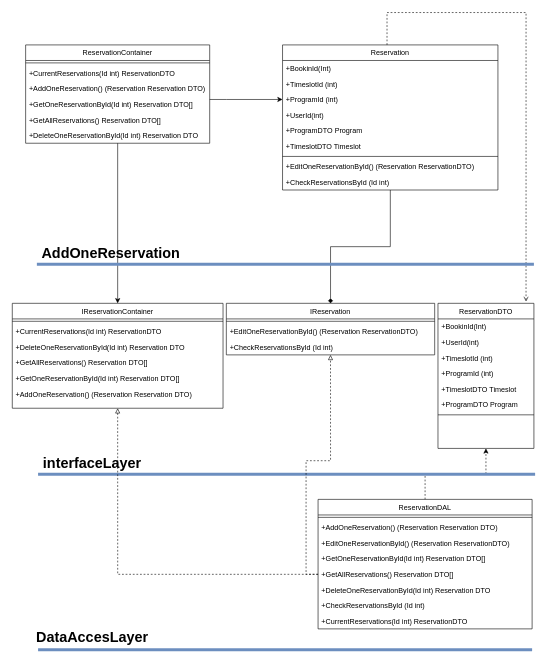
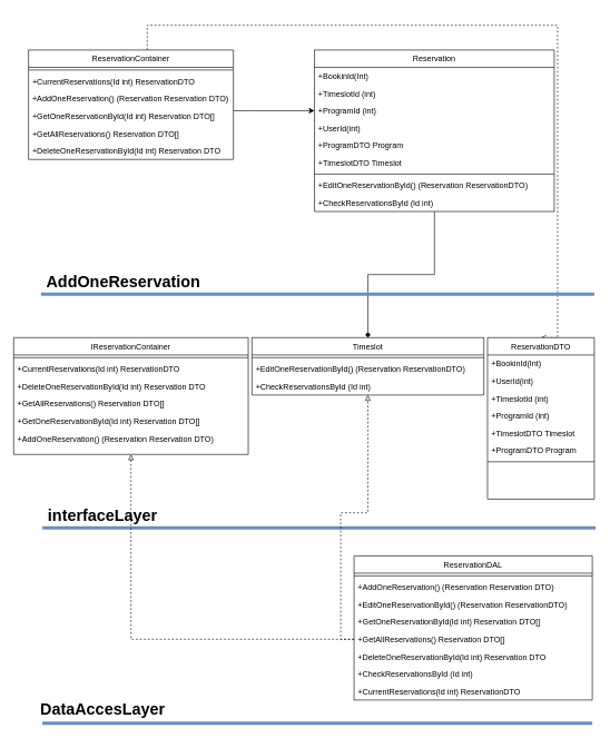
  <mxCell id="0" />
  <mxCell id="1" parent="0" />
  <mxCell id="2" style="edgeStyle=orthogonalEdgeStyle;rounded=0;orthogonalLoop=1;jettySize=auto;html=1;endArrow=diamond;" parent="1" source="4" target="47" edge="1"><mxGeometry relative="1" as="geometry" /></mxCell>
- <mxCell id="3" style="edgeStyle=orthogonalEdgeStyle;rounded=0;orthogonalLoop=1;jettySize=auto;html=1;entryX=0.918;entryY=-0.012;entryDx=0;entryDy=0;entryPerimeter=0;dashed=1;endArrow=open;endFill=0;" parent="1" source="4" target="23" edge="1"><mxGeometry relative="1" as="geometry"><Array as="points"><mxPoint x="645" y="20" /><mxPoint x="877" y="20" /></Array></mxGeometry></mxCell>
  <mxCell id="4" value="Reservation" style="swimlane;fontStyle=0;align=center;verticalAlign=top;childLayout=stackLayout;horizontal=1;startSize=26;horizontalStack=0;resizeParent=1;resizeLast=0;collapsible=1;marginBottom=0;rounded=0;shadow=0;strokeWidth=1;" parent="1" vertex="1"><mxGeometry x="470.75" y="74" width="359.25" height="242" as="geometry"><mxRectangle x="130" y="380" width="160" height="26" as="alternateBounds" /></mxGeometry></mxCell>
  <mxCell id="5" value="+BookinId(Int)" style="text;align=left;verticalAlign=top;spacingLeft=4;spacingRight=4;overflow=hidden;rotatable=0;points=[[0,0.5],[1,0.5]];portConstraint=eastwest;rounded=0;shadow=0;html=0;" vertex="1" parent="4"><mxGeometry y="26" width="359.25" height="26" as="geometry" /></mxCell>
  <mxCell id="6" value="+TimeslotId (int)" style="text;align=left;verticalAlign=top;spacingLeft=4;spacingRight=4;overflow=hidden;rotatable=0;points=[[0,0.5],[1,0.5]];portConstraint=eastwest;rounded=0;shadow=0;html=0;" vertex="1" parent="4"><mxGeometry y="52" width="359.25" height="26" as="geometry" /></mxCell>
  <mxCell id="7" value="+ProgramId (int)" style="text;align=left;verticalAlign=top;spacingLeft=4;spacingRight=4;overflow=hidden;rotatable=0;points=[[0,0.5],[1,0.5]];portConstraint=eastwest;rounded=0;shadow=0;html=0;" vertex="1" parent="4"><mxGeometry y="78" width="359.25" height="26" as="geometry" /></mxCell>
  <mxCell id="8" value="+UserId(int)" style="text;align=left;verticalAlign=top;spacingLeft=4;spacingRight=4;overflow=hidden;rotatable=0;points=[[0,0.5],[1,0.5]];portConstraint=eastwest;rounded=0;shadow=0;html=0;" vertex="1" parent="4"><mxGeometry y="104" width="359.25" height="26" as="geometry" /></mxCell>
  <mxCell id="9" value="+ProgramDTO Program" style="text;align=left;verticalAlign=top;spacingLeft=4;spacingRight=4;overflow=hidden;rotatable=0;points=[[0,0.5],[1,0.5]];portConstraint=eastwest;rounded=0;shadow=0;html=0;" vertex="1" parent="4"><mxGeometry y="130" width="359.25" height="26" as="geometry" /></mxCell>
  <mxCell id="10" value="+TimeslotDTO Timeslot" style="text;align=left;verticalAlign=top;spacingLeft=4;spacingRight=4;overflow=hidden;rotatable=0;points=[[0,0.5],[1,0.5]];portConstraint=eastwest;rounded=0;shadow=0;html=0;" vertex="1" parent="4"><mxGeometry y="156" width="359.25" height="26" as="geometry" /></mxCell>
  <mxCell id="11" value="" style="line;html=1;strokeWidth=1;align=left;verticalAlign=middle;spacingTop=-1;spacingLeft=3;spacingRight=3;rotatable=0;labelPosition=right;points=[];portConstraint=eastwest;" vertex="1" parent="4"><mxGeometry y="182" width="359.25" height="8" as="geometry" /></mxCell>
  <mxCell id="12" value="+EditOneReservationById() (Reservation ReservationDTO)" style="text;align=left;verticalAlign=top;spacingLeft=4;spacingRight=4;overflow=hidden;rotatable=0;points=[[0,0.5],[1,0.5]];portConstraint=eastwest;rounded=0;shadow=0;html=0;" vertex="1" parent="4"><mxGeometry y="190" width="359.25" height="26" as="geometry" /></mxCell>
  <mxCell id="13" value="+CheckReservationsById (Id int)" style="text;align=left;verticalAlign=top;spacingLeft=4;spacingRight=4;overflow=hidden;rotatable=0;points=[[0,0.5],[1,0.5]];portConstraint=eastwest;rounded=0;shadow=0;html=0;" vertex="1" parent="4"><mxGeometry y="216" width="359.25" height="26" as="geometry" /></mxCell>
- <mxCell id="14" style="edgeStyle=orthogonalEdgeStyle;rounded=0;orthogonalLoop=1;jettySize=auto;html=1;entryX=0.5;entryY=0;entryDx=0;entryDy=0;" parent="1" source="16" target="51" edge="1"><mxGeometry relative="1" as="geometry" /></mxCell>
+ <mxCell id="15" style="edgeStyle=orthogonalEdgeStyle;rounded=0;orthogonalLoop=1;jettySize=auto;html=1;entryX=0.5;entryY=0;entryDx=0;entryDy=0;dashed=1;endArrow=open;endFill=0;" parent="1" source="16" target="23" edge="1"><mxGeometry relative="1" as="geometry"><Array as="points"><mxPoint x="220" y="37" /><mxPoint x="835" y="37" /><mxPoint x="835" y="505" /></Array></mxGeometry></mxCell>
  <mxCell id="16" value="ReservationContainer" style="swimlane;fontStyle=0;align=center;verticalAlign=top;childLayout=stackLayout;horizontal=1;startSize=26;horizontalStack=0;resizeParent=1;resizeLast=0;collapsible=1;marginBottom=0;rounded=0;shadow=0;strokeWidth=1;" parent="1" vertex="1"><mxGeometry x="42.25" y="74" width="307" height="164" as="geometry"><mxRectangle x="130" y="380" width="160" height="26" as="alternateBounds" /></mxGeometry></mxCell>
  <mxCell id="17" value="" style="line;html=1;strokeWidth=1;align=left;verticalAlign=middle;spacingTop=-1;spacingLeft=3;spacingRight=3;rotatable=0;labelPosition=right;points=[];portConstraint=eastwest;" vertex="1" parent="16"><mxGeometry y="26" width="307" height="8" as="geometry" /></mxCell>
  <mxCell id="18" value="+CurrentReservations(Id int) ReservationDTO" style="text;align=left;verticalAlign=top;spacingLeft=4;spacingRight=4;overflow=hidden;rotatable=0;points=[[0,0.5],[1,0.5]];portConstraint=eastwest;rounded=0;shadow=0;html=0;" vertex="1" parent="16"><mxGeometry y="34" width="307" height="26" as="geometry" /></mxCell>
  <mxCell id="19" value="+AddOneReservation() (Reservation Reservation DTO)" style="text;align=left;verticalAlign=top;spacingLeft=4;spacingRight=4;overflow=hidden;rotatable=0;points=[[0,0.5],[1,0.5]];portConstraint=eastwest;rounded=0;shadow=0;html=0;" vertex="1" parent="16"><mxGeometry y="60" width="307" height="26" as="geometry" /></mxCell>
  <mxCell id="20" value="+GetOneReservationById(Id int) Reservation DTO[]" style="text;align=left;verticalAlign=top;spacingLeft=4;spacingRight=4;overflow=hidden;rotatable=0;points=[[0,0.5],[1,0.5]];portConstraint=eastwest;rounded=0;shadow=0;html=0;" vertex="1" parent="16"><mxGeometry y="86" width="307" height="26" as="geometry" /></mxCell>
  <mxCell id="21" value="+GetAllReservations() Reservation DTO[]" style="text;align=left;verticalAlign=top;spacingLeft=4;spacingRight=4;overflow=hidden;rotatable=0;points=[[0,0.5],[1,0.5]];portConstraint=eastwest;rounded=0;shadow=0;html=0;" vertex="1" parent="16"><mxGeometry y="112" width="307" height="26" as="geometry" /></mxCell>
  <mxCell id="22" value="+DeleteOneReservationById(Id int) Reservation DTO" style="text;align=left;verticalAlign=top;spacingLeft=4;spacingRight=4;overflow=hidden;rotatable=0;points=[[0,0.5],[1,0.5]];portConstraint=eastwest;rounded=0;shadow=0;html=0;" vertex="1" parent="16"><mxGeometry y="138" width="307" height="26" as="geometry" /></mxCell>
  <mxCell id="23" value="ReservationDTO" style="swimlane;fontStyle=0;align=center;verticalAlign=top;childLayout=stackLayout;horizontal=1;startSize=26;horizontalStack=0;resizeParent=1;resizeLast=0;collapsible=1;marginBottom=0;rounded=0;shadow=0;strokeWidth=1;" parent="1" vertex="1"><mxGeometry x="730" y="505" width="160" height="242" as="geometry"><mxRectangle x="130" y="380" width="160" height="26" as="alternateBounds" /></mxGeometry></mxCell>
  <mxCell id="24" value="+BookinId(Int)" style="text;align=left;verticalAlign=top;spacingLeft=4;spacingRight=4;overflow=hidden;rotatable=0;points=[[0,0.5],[1,0.5]];portConstraint=eastwest;rounded=0;shadow=0;html=0;" parent="23" vertex="1"><mxGeometry y="26" width="160" height="26" as="geometry" /></mxCell>
  <mxCell id="25" value="+UserId(int)" style="text;align=left;verticalAlign=top;spacingLeft=4;spacingRight=4;overflow=hidden;rotatable=0;points=[[0,0.5],[1,0.5]];portConstraint=eastwest;rounded=0;shadow=0;html=0;" parent="23" vertex="1"><mxGeometry y="52" width="160" height="26" as="geometry" /></mxCell>
  <mxCell id="26" value="+TimeslotId (int)" style="text;align=left;verticalAlign=top;spacingLeft=4;spacingRight=4;overflow=hidden;rotatable=0;points=[[0,0.5],[1,0.5]];portConstraint=eastwest;rounded=0;shadow=0;html=0;" parent="23" vertex="1"><mxGeometry y="78" width="160" height="26" as="geometry" /></mxCell>
  <mxCell id="27" value="+ProgramId (int)" style="text;align=left;verticalAlign=top;spacingLeft=4;spacingRight=4;overflow=hidden;rotatable=0;points=[[0,0.5],[1,0.5]];portConstraint=eastwest;rounded=0;shadow=0;html=0;" parent="23" vertex="1"><mxGeometry y="104" width="160" height="26" as="geometry" /></mxCell>
  <mxCell id="28" value="+TimeslotDTO Timeslot" style="text;align=left;verticalAlign=top;spacingLeft=4;spacingRight=4;overflow=hidden;rotatable=0;points=[[0,0.5],[1,0.5]];portConstraint=eastwest;rounded=0;shadow=0;html=0;" parent="23" vertex="1"><mxGeometry y="130" width="160" height="26" as="geometry" /></mxCell>
  <mxCell id="29" value="+ProgramDTO Program" style="text;align=left;verticalAlign=top;spacingLeft=4;spacingRight=4;overflow=hidden;rotatable=0;points=[[0,0.5],[1,0.5]];portConstraint=eastwest;rounded=0;shadow=0;html=0;" parent="23" vertex="1"><mxGeometry y="156" width="160" height="26" as="geometry" /></mxCell>
  <mxCell id="30" value="" style="line;html=1;strokeWidth=1;align=left;verticalAlign=middle;spacingTop=-1;spacingLeft=3;spacingRight=3;rotatable=0;labelPosition=right;points=[];portConstraint=eastwest;" parent="23" vertex="1"><mxGeometry y="182" width="160" height="8" as="geometry" /></mxCell>
- <mxCell id="31" style="edgeStyle=orthogonalEdgeStyle;rounded=0;orthogonalLoop=1;jettySize=auto;html=1;entryX=0.5;entryY=1;entryDx=0;entryDy=0;dashed=1;" parent="1" source="32" target="23" edge="1"><mxGeometry relative="1" as="geometry" /></mxCell>
  <mxCell id="32" value="ReservationDAL" style="swimlane;fontStyle=0;align=center;verticalAlign=top;childLayout=stackLayout;horizontal=1;startSize=26;horizontalStack=0;resizeParent=1;resizeLast=0;collapsible=1;marginBottom=0;rounded=0;shadow=0;strokeWidth=1;" parent="1" vertex="1"><mxGeometry x="530" y="832" width="357" height="216" as="geometry"><mxRectangle x="130" y="380" width="160" height="26" as="alternateBounds" /></mxGeometry></mxCell>
  <mxCell id="33" value="" style="line;html=1;strokeWidth=1;align=left;verticalAlign=middle;spacingTop=-1;spacingLeft=3;spacingRight=3;rotatable=0;labelPosition=right;points=[];portConstraint=eastwest;" parent="32" vertex="1"><mxGeometry y="26" width="357" height="8" as="geometry" /></mxCell>
  <mxCell id="34" value="+AddOneReservation() (Reservation Reservation DTO)" style="text;align=left;verticalAlign=top;spacingLeft=4;spacingRight=4;overflow=hidden;rotatable=0;points=[[0,0.5],[1,0.5]];portConstraint=eastwest;rounded=0;shadow=0;html=0;" parent="32" vertex="1"><mxGeometry y="34" width="357" height="26" as="geometry" /></mxCell>
  <mxCell id="35" value="+EditOneReservationById() (Reservation ReservationDTO)" style="text;align=left;verticalAlign=top;spacingLeft=4;spacingRight=4;overflow=hidden;rotatable=0;points=[[0,0.5],[1,0.5]];portConstraint=eastwest;rounded=0;shadow=0;html=0;" vertex="1" parent="32"><mxGeometry y="60" width="357" height="26" as="geometry" /></mxCell>
  <mxCell id="36" value="+GetOneReservationById(Id int) Reservation DTO[]" style="text;align=left;verticalAlign=top;spacingLeft=4;spacingRight=4;overflow=hidden;rotatable=0;points=[[0,0.5],[1,0.5]];portConstraint=eastwest;rounded=0;shadow=0;html=0;" parent="32" vertex="1"><mxGeometry y="86" width="357" height="26" as="geometry" /></mxCell>
  <mxCell id="37" value="+GetAllReservations() Reservation DTO[]" style="text;align=left;verticalAlign=top;spacingLeft=4;spacingRight=4;overflow=hidden;rotatable=0;points=[[0,0.5],[1,0.5]];portConstraint=eastwest;rounded=0;shadow=0;html=0;" parent="32" vertex="1"><mxGeometry y="112" width="357" height="26" as="geometry" /></mxCell>
  <mxCell id="38" value="+DeleteOneReservationById(Id int) Reservation DTO" style="text;align=left;verticalAlign=top;spacingLeft=4;spacingRight=4;overflow=hidden;rotatable=0;points=[[0,0.5],[1,0.5]];portConstraint=eastwest;rounded=0;shadow=0;html=0;" parent="32" vertex="1"><mxGeometry y="138" width="357" height="26" as="geometry" /></mxCell>
  <mxCell id="39" value="+CheckReservationsById (Id int)" style="text;align=left;verticalAlign=top;spacingLeft=4;spacingRight=4;overflow=hidden;rotatable=0;points=[[0,0.5],[1,0.5]];portConstraint=eastwest;rounded=0;shadow=0;html=0;" parent="32" vertex="1"><mxGeometry y="164" width="357" height="26" as="geometry" /></mxCell>
  <mxCell id="40" value="+CurrentReservations(Id int) ReservationDTO" style="text;align=left;verticalAlign=top;spacingLeft=4;spacingRight=4;overflow=hidden;rotatable=0;points=[[0,0.5],[1,0.5]];portConstraint=eastwest;rounded=0;shadow=0;html=0;" parent="32" vertex="1"><mxGeometry y="190" width="357" height="26" as="geometry" /></mxCell>
  <mxCell id="41" value="" style="endArrow=none;html=1;rounded=0;fillColor=#dae8fc;strokeColor=#6c8ebf;strokeWidth=5;" parent="1" edge="1"><mxGeometry width="50" height="50" relative="1" as="geometry"><mxPoint x="61" y="440" as="sourcePoint" /><mxPoint y="440" as="targetPoint" x="890" /></mxGeometry></mxCell>
  <mxCell id="42" value="" style="endArrow=none;html=1;rounded=0;fillColor=#dae8fc;strokeColor=#6c8ebf;strokeWidth=5;" parent="1" edge="1"><mxGeometry width="50" height="50" relative="1" as="geometry"><mxPoint x="63" y="790" as="sourcePoint" /><mxPoint x="892" y="790" as="targetPoint" /></mxGeometry></mxCell>
  <mxCell id="43" value="&lt;b&gt;&lt;font style=&quot;font-size: 24px&quot;&gt;interfaceLayer&lt;/font&gt;&lt;/b&gt;" style="text;html=1;strokeColor=none;fillColor=none;align=center;verticalAlign=middle;whiteSpace=wrap;rounded=0;" parent="1" vertex="1"><mxGeometry x="61" y="758" width="185" height="30" as="geometry" /></mxCell>
  <mxCell id="44" value="&lt;b&gt;&lt;font style=&quot;font-size: 24px&quot;&gt;DataAccesLayer&lt;/font&gt;&lt;/b&gt;" style="text;html=1;strokeColor=none;fillColor=none;align=center;verticalAlign=middle;whiteSpace=wrap;rounded=0;" parent="1" vertex="1"><mxGeometry x="61" y="1048" width="185" height="30" as="geometry" /></mxCell>
  <mxCell id="45" value="" style="endArrow=none;html=1;rounded=0;fontSize=24;fillColor=#dae8fc;strokeColor=#6c8ebf;strokeWidth=5;" parent="1" edge="1"><mxGeometry width="50" height="50" relative="1" as="geometry"><mxPoint x="63" y="1083" as="sourcePoint" /><mxPoint x="887" y="1083" as="targetPoint" /></mxGeometry></mxCell>
  <mxCell id="46" value="&lt;b&gt;&lt;font style=&quot;font-size: 24px&quot;&gt;AddOneReservation&lt;/font&gt;&lt;/b&gt;" style="text;html=1;strokeColor=none;fillColor=none;align=center;verticalAlign=middle;whiteSpace=wrap;rounded=0;" parent="1" vertex="1"><mxGeometry x="92" y="407" width="185" height="30" as="geometry" /></mxCell>
- <mxCell id="47" value="IReservation" style="swimlane;fontStyle=0;align=center;verticalAlign=top;childLayout=stackLayout;horizontal=1;startSize=26;horizontalStack=0;resizeParent=1;resizeLast=0;collapsible=1;marginBottom=0;rounded=0;shadow=0;strokeWidth=1;" parent="1" vertex="1"><mxGeometry x="377" y="505" width="347.5" height="86" as="geometry"><mxRectangle x="130" y="380" width="160" height="26" as="alternateBounds" /></mxGeometry></mxCell>
+ <mxCell id="47" value="Timeslot" style="swimlane;fontStyle=0;align=center;verticalAlign=top;childLayout=stackLayout;horizontal=1;startSize=26;horizontalStack=0;resizeParent=1;resizeLast=0;collapsible=1;marginBottom=0;rounded=0;shadow=0;strokeWidth=1;" parent="1" vertex="1"><mxGeometry x="377" y="505" width="347.5" height="86" as="geometry"><mxRectangle x="130" y="380" width="160" height="26" as="alternateBounds" /></mxGeometry></mxCell>
  <mxCell id="48" value="" style="line;html=1;strokeWidth=1;align=left;verticalAlign=middle;spacingTop=-1;spacingLeft=3;spacingRight=3;rotatable=0;labelPosition=right;points=[];portConstraint=eastwest;" parent="47" vertex="1"><mxGeometry y="26" width="347.5" height="8" as="geometry" /></mxCell>
  <mxCell id="49" value="+EditOneReservationById() (Reservation ReservationDTO)" style="text;align=left;verticalAlign=top;spacingLeft=4;spacingRight=4;overflow=hidden;rotatable=0;points=[[0,0.5],[1,0.5]];portConstraint=eastwest;rounded=0;shadow=0;html=0;" vertex="1" parent="47"><mxGeometry y="34" width="347.5" height="26" as="geometry" /></mxCell>
  <mxCell id="50" value="+CheckReservationsById (Id int)" style="text;align=left;verticalAlign=top;spacingLeft=4;spacingRight=4;overflow=hidden;rotatable=0;points=[[0,0.5],[1,0.5]];portConstraint=eastwest;rounded=0;shadow=0;html=0;" vertex="1" parent="47"><mxGeometry y="60" width="347.5" height="26" as="geometry" /></mxCell>
  <mxCell id="51" value="IReservationContainer" style="swimlane;fontStyle=0;align=center;verticalAlign=top;childLayout=stackLayout;horizontal=1;startSize=26;horizontalStack=0;resizeParent=1;resizeLast=0;collapsible=1;marginBottom=0;rounded=0;shadow=0;strokeWidth=1;" parent="1" vertex="1"><mxGeometry x="20" y="505" width="351.5" height="175" as="geometry"><mxRectangle x="130" y="380" width="160" height="26" as="alternateBounds" /></mxGeometry></mxCell>
  <mxCell id="52" value="" style="line;html=1;strokeWidth=1;align=left;verticalAlign=middle;spacingTop=-1;spacingLeft=3;spacingRight=3;rotatable=0;labelPosition=right;points=[];portConstraint=eastwest;" vertex="1" parent="51"><mxGeometry y="26" width="351.5" height="8" as="geometry" /></mxCell>
  <mxCell id="53" value="+CurrentReservations(Id int) ReservationDTO" style="text;align=left;verticalAlign=top;spacingLeft=4;spacingRight=4;overflow=hidden;rotatable=0;points=[[0,0.5],[1,0.5]];portConstraint=eastwest;rounded=0;shadow=0;html=0;" vertex="1" parent="51"><mxGeometry y="34" width="351.5" height="26" as="geometry" /></mxCell>
  <mxCell id="54" value="+DeleteOneReservationById(Id int) Reservation DTO" style="text;align=left;verticalAlign=top;spacingLeft=4;spacingRight=4;overflow=hidden;rotatable=0;points=[[0,0.5],[1,0.5]];portConstraint=eastwest;rounded=0;shadow=0;html=0;" vertex="1" parent="51"><mxGeometry y="60" width="351.5" height="26" as="geometry" /></mxCell>
  <mxCell id="55" value="+GetAllReservations() Reservation DTO[]" style="text;align=left;verticalAlign=top;spacingLeft=4;spacingRight=4;overflow=hidden;rotatable=0;points=[[0,0.5],[1,0.5]];portConstraint=eastwest;rounded=0;shadow=0;html=0;" vertex="1" parent="51"><mxGeometry y="86" width="351.5" height="26" as="geometry" /></mxCell>
  <mxCell id="56" value="+GetOneReservationById(Id int) Reservation DTO[]" style="text;align=left;verticalAlign=top;spacingLeft=4;spacingRight=4;overflow=hidden;rotatable=0;points=[[0,0.5],[1,0.5]];portConstraint=eastwest;rounded=0;shadow=0;html=0;" vertex="1" parent="51"><mxGeometry y="112" width="351.5" height="26" as="geometry" /></mxCell>
  <mxCell id="57" value="+AddOneReservation() (Reservation Reservation DTO)" style="text;align=left;verticalAlign=top;spacingLeft=4;spacingRight=4;overflow=hidden;rotatable=0;points=[[0,0.5],[1,0.5]];portConstraint=eastwest;rounded=0;shadow=0;html=0;" vertex="1" parent="51"><mxGeometry y="138" width="351.5" height="26" as="geometry" /></mxCell>
  <mxCell id="58" style="edgeStyle=orthogonalEdgeStyle;rounded=0;orthogonalLoop=1;jettySize=auto;html=1;entryX=0.5;entryY=1;entryDx=0;entryDy=0;dashed=1;endArrow=block;endFill=0;" parent="1" source="37" target="47" edge="1"><mxGeometry relative="1" as="geometry" /></mxCell>
  <mxCell id="59" style="edgeStyle=orthogonalEdgeStyle;rounded=0;orthogonalLoop=1;jettySize=auto;html=1;entryX=0.5;entryY=1;entryDx=0;entryDy=0;dashed=1;endArrow=block;endFill=0;" parent="1" source="37" target="51" edge="1"><mxGeometry relative="1" as="geometry" /></mxCell>
  <mxCell id="60" style="edgeStyle=orthogonalEdgeStyle;rounded=0;orthogonalLoop=1;jettySize=auto;html=1;entryX=0;entryY=0.5;entryDx=0;entryDy=0;" parent="1" edge="1"><mxGeometry relative="1" as="geometry"><Array as="points"><mxPoint x="377" y="165" /><mxPoint x="377" y="165" /></Array><mxPoint x="349.25" y="165" as="sourcePoint" /><mxPoint x="470.75" y="165" as="targetPoint" /></mxGeometry></mxCell>
